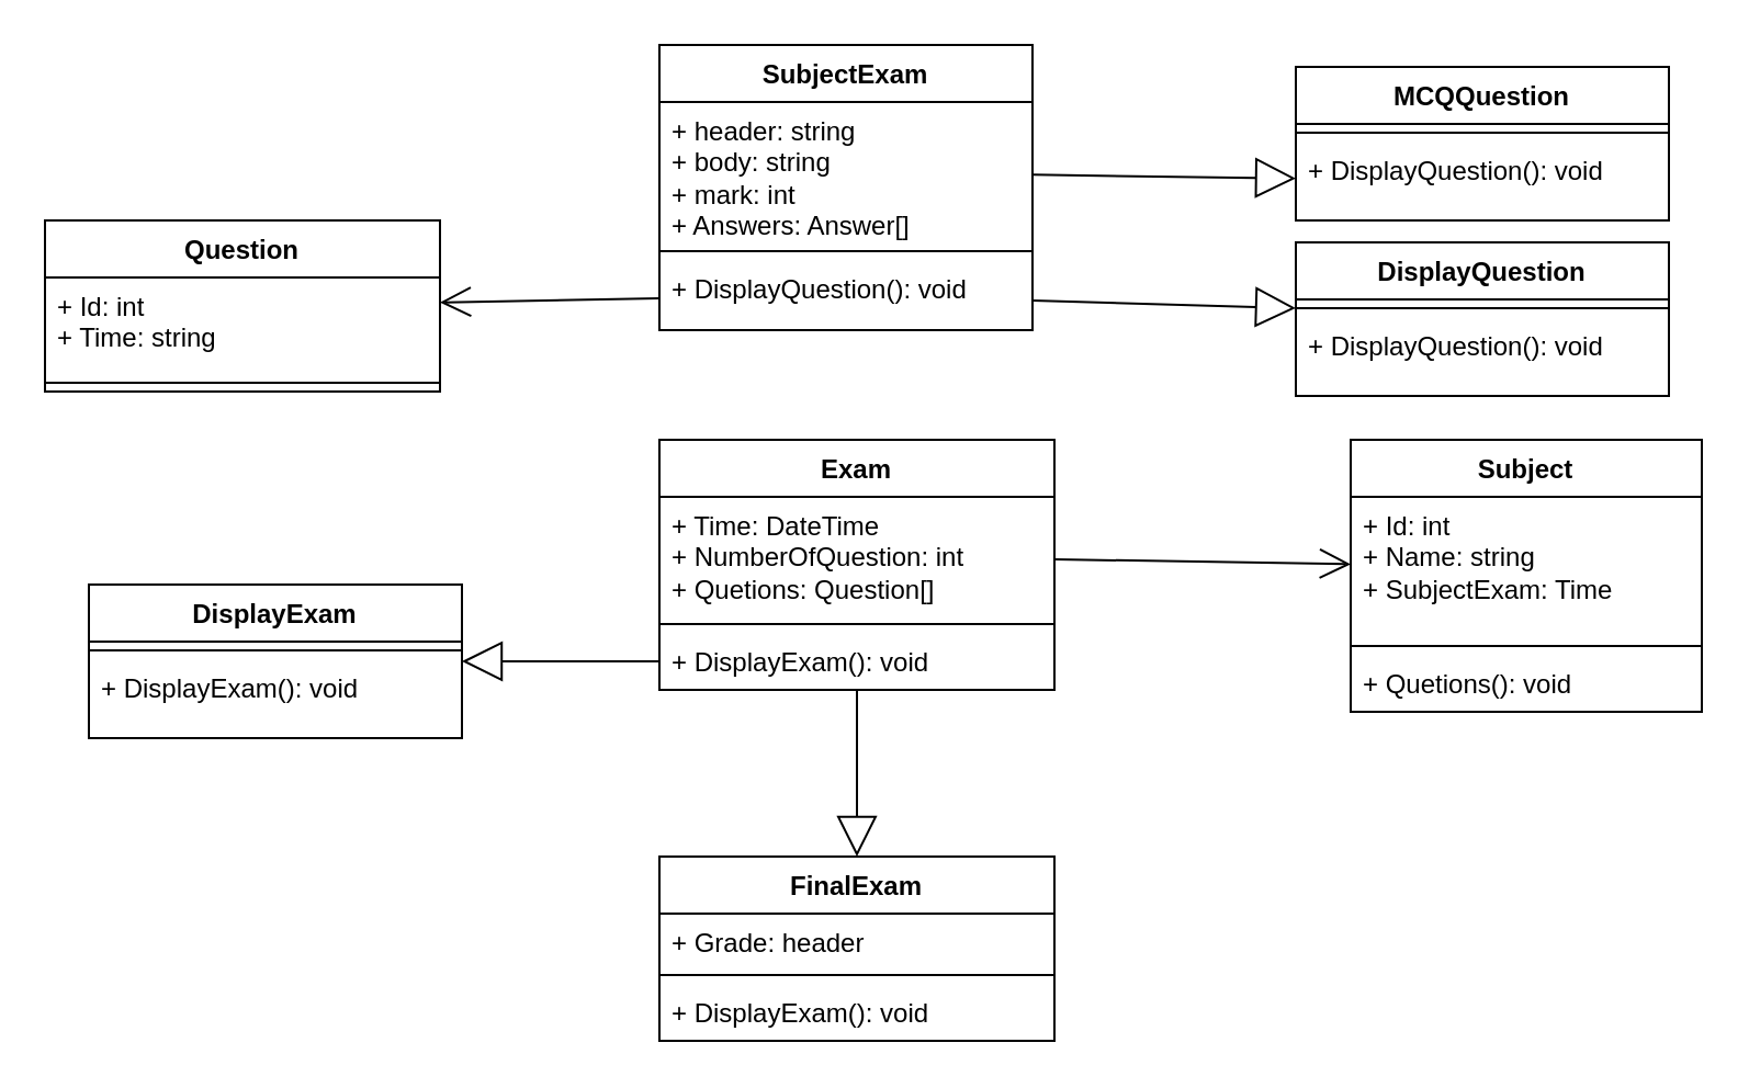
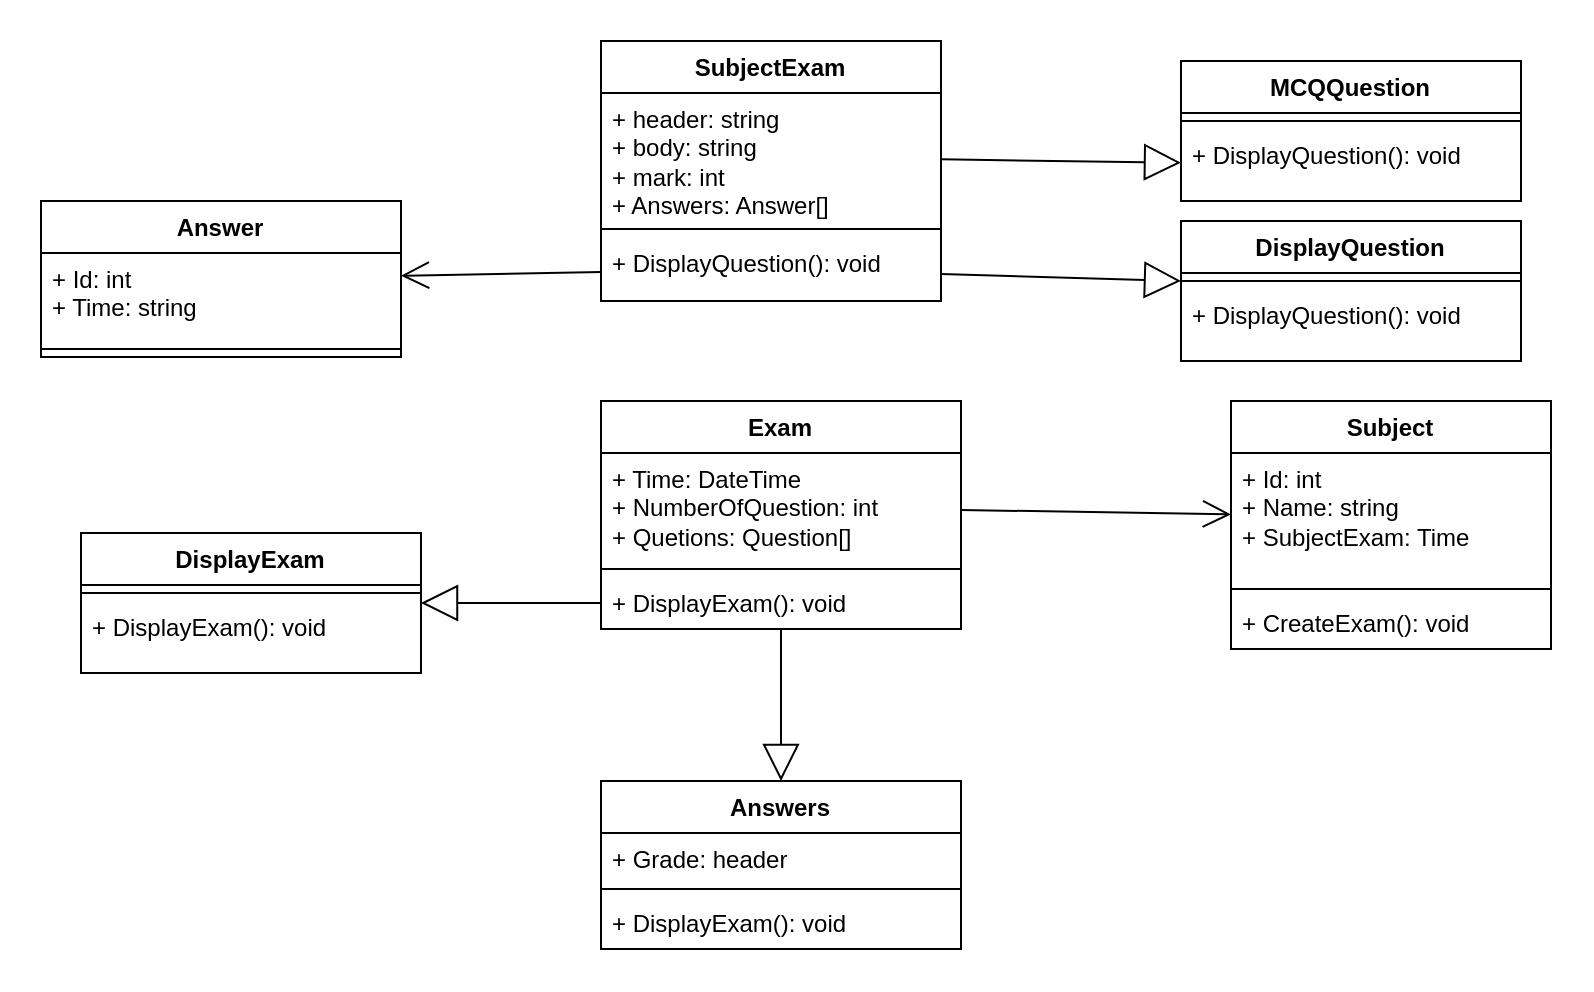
  <mxCell id="0" />
  <mxCell id="1" parent="0" />
  <mxCell id="2" value="SubjectExam" style="swimlane;fontStyle=1;align=center;verticalAlign=top;childLayout=stackLayout;horizontal=1;startSize=26;horizontalStack=0;resizeParent=1;resizeParentMax=0;resizeLast=0;collapsible=1;marginBottom=0;whiteSpace=wrap;html=1;" vertex="1" parent="1"><mxGeometry x="300" y="20" width="170" height="130" as="geometry" /></mxCell>
  <mxCell id="3" value="+ header: string&lt;div&gt;+ body: string&lt;/div&gt;&lt;div&gt;+ mark: int&lt;/div&gt;&lt;div&gt;+ Answers: Answer[]&lt;/div&gt;" style="text;strokeColor=none;fillColor=none;align=left;verticalAlign=top;spacingLeft=4;spacingRight=4;overflow=hidden;rotatable=0;points=[[0,0.5],[1,0.5]];portConstraint=eastwest;whiteSpace=wrap;html=1;" vertex="1" parent="2"><mxGeometry y="26" width="170" height="64" as="geometry" /></mxCell>
  <mxCell id="4" value="" style="line;strokeWidth=1;fillColor=none;align=left;verticalAlign=middle;spacingTop=-1;spacingLeft=3;spacingRight=3;rotatable=0;labelPosition=right;points=[];portConstraint=eastwest;strokeColor=inherit;" vertex="1" parent="2"><mxGeometry y="90" width="170" height="8" as="geometry" /></mxCell>
  <mxCell id="5" value="+ DisplayQuestion(): void" style="text;strokeColor=none;fillColor=none;align=left;verticalAlign=top;spacingLeft=4;spacingRight=4;overflow=hidden;rotatable=0;points=[[0,0.5],[1,0.5]];portConstraint=eastwest;whiteSpace=wrap;html=1;" vertex="1" parent="2"><mxGeometry y="98" width="170" height="32" as="geometry" /></mxCell>
  <mxCell id="6" value="MCQQuestion" style="swimlane;fontStyle=1;align=center;verticalAlign=top;childLayout=stackLayout;horizontal=1;startSize=26;horizontalStack=0;resizeParent=1;resizeParentMax=0;resizeLast=0;collapsible=1;marginBottom=0;whiteSpace=wrap;html=1;" vertex="1" parent="1"><mxGeometry x="590" y="30" width="170" height="70" as="geometry" /></mxCell>
  <mxCell id="7" value="" style="line;strokeWidth=1;fillColor=none;align=left;verticalAlign=middle;spacingTop=-1;spacingLeft=3;spacingRight=3;rotatable=0;labelPosition=right;points=[];portConstraint=eastwest;strokeColor=inherit;" vertex="1" parent="6"><mxGeometry y="26" width="170" height="8" as="geometry" /></mxCell>
  <mxCell id="8" value="+ DisplayQuestion(): void" style="text;strokeColor=none;fillColor=none;align=left;verticalAlign=top;spacingLeft=4;spacingRight=4;overflow=hidden;rotatable=0;points=[[0,0.5],[1,0.5]];portConstraint=eastwest;whiteSpace=wrap;html=1;" vertex="1" parent="6"><mxGeometry y="34" width="170" height="36" as="geometry" /></mxCell>
  <mxCell id="9" value="" style="endArrow=block;endSize=16;endFill=0;html=1;rounded=0;" edge="1" parent="1" source="3" target="8"><mxGeometry width="160" relative="1" as="geometry"><mxPoint x="470" y="75" as="sourcePoint" /><mxPoint x="590" y="74.8" as="targetPoint" /></mxGeometry></mxCell>
  <mxCell id="10" value="DisplayQuestion" style="swimlane;fontStyle=1;align=center;verticalAlign=top;childLayout=stackLayout;horizontal=1;startSize=26;horizontalStack=0;resizeParent=1;resizeParentMax=0;resizeLast=0;collapsible=1;marginBottom=0;whiteSpace=wrap;html=1;" vertex="1" parent="1"><mxGeometry x="590" y="110" width="170" height="70" as="geometry" /></mxCell>
  <mxCell id="11" value="" style="line;strokeWidth=1;fillColor=none;align=left;verticalAlign=middle;spacingTop=-1;spacingLeft=3;spacingRight=3;rotatable=0;labelPosition=right;points=[];portConstraint=eastwest;strokeColor=inherit;" vertex="1" parent="10"><mxGeometry y="26" width="170" height="8" as="geometry" /></mxCell>
  <mxCell id="12" value="+ DisplayQuestion(): void" style="text;strokeColor=none;fillColor=none;align=left;verticalAlign=top;spacingLeft=4;spacingRight=4;overflow=hidden;rotatable=0;points=[[0,0.5],[1,0.5]];portConstraint=eastwest;whiteSpace=wrap;html=1;" vertex="1" parent="10"><mxGeometry y="34" width="170" height="36" as="geometry" /></mxCell>
  <mxCell id="13" value="" style="endArrow=block;endSize=16;endFill=0;html=1;rounded=0;" edge="1" parent="1" source="5"><mxGeometry width="160" relative="1" as="geometry"><mxPoint x="490" y="99" as="sourcePoint" /><mxPoint x="590" y="140" as="targetPoint" /></mxGeometry></mxCell>
  <mxCell id="14" value="Exam" style="swimlane;fontStyle=1;align=center;verticalAlign=top;childLayout=stackLayout;horizontal=1;startSize=26;horizontalStack=0;resizeParent=1;resizeParentMax=0;resizeLast=0;collapsible=1;marginBottom=0;whiteSpace=wrap;html=1;" vertex="1" parent="1"><mxGeometry x="300" y="200" width="180" height="114" as="geometry" /></mxCell>
  <mxCell id="15" value="+ Time: DateTime&lt;div&gt;+ NumberOfQuestion: int&lt;/div&gt;&lt;div&gt;+ Quetions: Question[]&lt;/div&gt;" style="text;strokeColor=none;fillColor=none;align=left;verticalAlign=top;spacingLeft=4;spacingRight=4;overflow=hidden;rotatable=0;points=[[0,0.5],[1,0.5]];portConstraint=eastwest;whiteSpace=wrap;html=1;" vertex="1" parent="14"><mxGeometry y="26" width="180" height="54" as="geometry" /></mxCell>
  <mxCell id="16" value="" style="line;strokeWidth=1;fillColor=none;align=left;verticalAlign=middle;spacingTop=-1;spacingLeft=3;spacingRight=3;rotatable=0;labelPosition=right;points=[];portConstraint=eastwest;strokeColor=inherit;" vertex="1" parent="14"><mxGeometry y="80" width="180" height="8" as="geometry" /></mxCell>
  <mxCell id="17" value="+ DisplayExam(): void" style="text;strokeColor=none;fillColor=none;align=left;verticalAlign=top;spacingLeft=4;spacingRight=4;overflow=hidden;rotatable=0;points=[[0,0.5],[1,0.5]];portConstraint=eastwest;whiteSpace=wrap;html=1;" vertex="1" parent="14"><mxGeometry y="88" width="180" height="26" as="geometry" /></mxCell>
- <mxCell id="18" value="Question" style="swimlane;fontStyle=1;align=center;verticalAlign=top;childLayout=stackLayout;horizontal=1;startSize=26;horizontalStack=0;resizeParent=1;resizeParentMax=0;resizeLast=0;collapsible=1;marginBottom=0;whiteSpace=wrap;html=1;" vertex="1" parent="1"><mxGeometry x="20" y="100" width="180" height="78" as="geometry" /></mxCell>
+ <mxCell id="18" value="Answer" style="swimlane;fontStyle=1;align=center;verticalAlign=top;childLayout=stackLayout;horizontal=1;startSize=26;horizontalStack=0;resizeParent=1;resizeParentMax=0;resizeLast=0;collapsible=1;marginBottom=0;whiteSpace=wrap;html=1;" vertex="1" parent="1"><mxGeometry x="20" y="100" width="180" height="78" as="geometry" /></mxCell>
  <mxCell id="19" value="+ Id: int&lt;div&gt;+ Time: string&lt;/div&gt;" style="text;strokeColor=none;fillColor=none;align=left;verticalAlign=top;spacingLeft=4;spacingRight=4;overflow=hidden;rotatable=0;points=[[0,0.5],[1,0.5]];portConstraint=eastwest;whiteSpace=wrap;html=1;" vertex="1" parent="18"><mxGeometry y="26" width="180" height="44" as="geometry" /></mxCell>
  <mxCell id="20" value="" style="line;strokeWidth=1;fillColor=none;align=left;verticalAlign=middle;spacingTop=-1;spacingLeft=3;spacingRight=3;rotatable=0;labelPosition=right;points=[];portConstraint=eastwest;strokeColor=inherit;" vertex="1" parent="18"><mxGeometry y="70" width="180" height="8" as="geometry" /></mxCell>
  <mxCell id="21" value="" style="endArrow=open;endFill=1;endSize=12;html=1;rounded=0;" edge="1" parent="1" source="5" target="18"><mxGeometry width="160" relative="1" as="geometry"><mxPoint x="160" y="180" as="sourcePoint" /><mxPoint x="320" y="180" as="targetPoint" /></mxGeometry></mxCell>
  <mxCell id="22" value="DisplayExam" style="swimlane;fontStyle=1;align=center;verticalAlign=top;childLayout=stackLayout;horizontal=1;startSize=26;horizontalStack=0;resizeParent=1;resizeParentMax=0;resizeLast=0;collapsible=1;marginBottom=0;whiteSpace=wrap;html=1;" vertex="1" parent="1"><mxGeometry x="40" y="266" width="170" height="70" as="geometry" /></mxCell>
  <mxCell id="23" value="" style="line;strokeWidth=1;fillColor=none;align=left;verticalAlign=middle;spacingTop=-1;spacingLeft=3;spacingRight=3;rotatable=0;labelPosition=right;points=[];portConstraint=eastwest;strokeColor=inherit;" vertex="1" parent="22"><mxGeometry y="26" width="170" height="8" as="geometry" /></mxCell>
  <mxCell id="24" value="+ DisplayExam(): void" style="text;strokeColor=none;fillColor=none;align=left;verticalAlign=top;spacingLeft=4;spacingRight=4;overflow=hidden;rotatable=0;points=[[0,0.5],[1,0.5]];portConstraint=eastwest;whiteSpace=wrap;html=1;" vertex="1" parent="22"><mxGeometry y="34" width="170" height="36" as="geometry" /></mxCell>
- <mxCell id="25" value="FinalExam" style="swimlane;fontStyle=1;align=center;verticalAlign=top;childLayout=stackLayout;horizontal=1;startSize=26;horizontalStack=0;resizeParent=1;resizeParentMax=0;resizeLast=0;collapsible=1;marginBottom=0;whiteSpace=wrap;html=1;" vertex="1" parent="1"><mxGeometry x="300" y="390" width="180" height="84" as="geometry" /></mxCell>
+ <mxCell id="25" value="Answers" style="swimlane;fontStyle=1;align=center;verticalAlign=top;childLayout=stackLayout;horizontal=1;startSize=26;horizontalStack=0;resizeParent=1;resizeParentMax=0;resizeLast=0;collapsible=1;marginBottom=0;whiteSpace=wrap;html=1;" vertex="1" parent="1"><mxGeometry x="300" y="390" width="180" height="84" as="geometry" /></mxCell>
  <mxCell id="26" value="+ Grade: header&lt;div&gt;&lt;br&gt;&lt;/div&gt;" style="text;strokeColor=none;fillColor=none;align=left;verticalAlign=top;spacingLeft=4;spacingRight=4;overflow=hidden;rotatable=0;points=[[0,0.5],[1,0.5]];portConstraint=eastwest;whiteSpace=wrap;html=1;" vertex="1" parent="25"><mxGeometry y="26" width="180" height="24" as="geometry" /></mxCell>
  <mxCell id="27" value="" style="line;strokeWidth=1;fillColor=none;align=left;verticalAlign=middle;spacingTop=-1;spacingLeft=3;spacingRight=3;rotatable=0;labelPosition=right;points=[];portConstraint=eastwest;strokeColor=inherit;" vertex="1" parent="25"><mxGeometry y="50" width="180" height="8" as="geometry" /></mxCell>
  <mxCell id="28" value="+ DisplayExam(): void" style="text;strokeColor=none;fillColor=none;align=left;verticalAlign=top;spacingLeft=4;spacingRight=4;overflow=hidden;rotatable=0;points=[[0,0.5],[1,0.5]];portConstraint=eastwest;whiteSpace=wrap;html=1;" vertex="1" parent="25"><mxGeometry y="58" width="180" height="26" as="geometry" /></mxCell>
  <mxCell id="29" value="" style="endArrow=block;endSize=16;endFill=0;html=1;rounded=0;" edge="1" parent="1" source="17" target="25"><mxGeometry width="160" relative="1" as="geometry"><mxPoint x="480" y="89" as="sourcePoint" /><mxPoint x="600" y="91" as="targetPoint" /></mxGeometry></mxCell>
  <mxCell id="30" value="" style="endArrow=block;endSize=16;endFill=0;html=1;rounded=0;" edge="1" parent="1" source="17" target="22"><mxGeometry width="160" relative="1" as="geometry"><mxPoint x="400" y="324" as="sourcePoint" /><mxPoint x="400" y="400" as="targetPoint" /></mxGeometry></mxCell>
  <mxCell id="31" value="Subject" style="swimlane;fontStyle=1;align=center;verticalAlign=top;childLayout=stackLayout;horizontal=1;startSize=26;horizontalStack=0;resizeParent=1;resizeParentMax=0;resizeLast=0;collapsible=1;marginBottom=0;whiteSpace=wrap;html=1;" vertex="1" parent="1"><mxGeometry x="615" y="200" width="160" height="124" as="geometry" /></mxCell>
  <mxCell id="32" value="+ Id: int&lt;div&gt;+ Name: string&lt;/div&gt;&lt;div&gt;+ SubjectExam: Time&lt;br&gt;&lt;div&gt;&lt;br&gt;&lt;/div&gt;&lt;/div&gt;" style="text;strokeColor=none;fillColor=none;align=left;verticalAlign=top;spacingLeft=4;spacingRight=4;overflow=hidden;rotatable=0;points=[[0,0.5],[1,0.5]];portConstraint=eastwest;whiteSpace=wrap;html=1;" vertex="1" parent="31"><mxGeometry y="26" width="160" height="64" as="geometry" /></mxCell>
  <mxCell id="33" value="" style="line;strokeWidth=1;fillColor=none;align=left;verticalAlign=middle;spacingTop=-1;spacingLeft=3;spacingRight=3;rotatable=0;labelPosition=right;points=[];portConstraint=eastwest;strokeColor=inherit;" vertex="1" parent="31"><mxGeometry y="90" width="160" height="8" as="geometry" /></mxCell>
- <mxCell id="34" value="+ Quetions(): void" style="text;strokeColor=none;fillColor=none;align=left;verticalAlign=top;spacingLeft=4;spacingRight=4;overflow=hidden;rotatable=0;points=[[0,0.5],[1,0.5]];portConstraint=eastwest;whiteSpace=wrap;html=1;" vertex="1" parent="31"><mxGeometry y="98" width="160" height="26" as="geometry" /></mxCell>
+ <mxCell id="34" value="+ CreateExam(): void" style="text;strokeColor=none;fillColor=none;align=left;verticalAlign=top;spacingLeft=4;spacingRight=4;overflow=hidden;rotatable=0;points=[[0,0.5],[1,0.5]];portConstraint=eastwest;whiteSpace=wrap;html=1;" vertex="1" parent="31"><mxGeometry y="98" width="160" height="26" as="geometry" /></mxCell>
  <mxCell id="35" value="" style="endArrow=open;endFill=1;endSize=12;html=1;rounded=0;" edge="1" parent="1" source="15" target="32"><mxGeometry width="160" relative="1" as="geometry"><mxPoint x="310" y="146" as="sourcePoint" /><mxPoint x="210" y="147" as="targetPoint" /></mxGeometry></mxCell>
